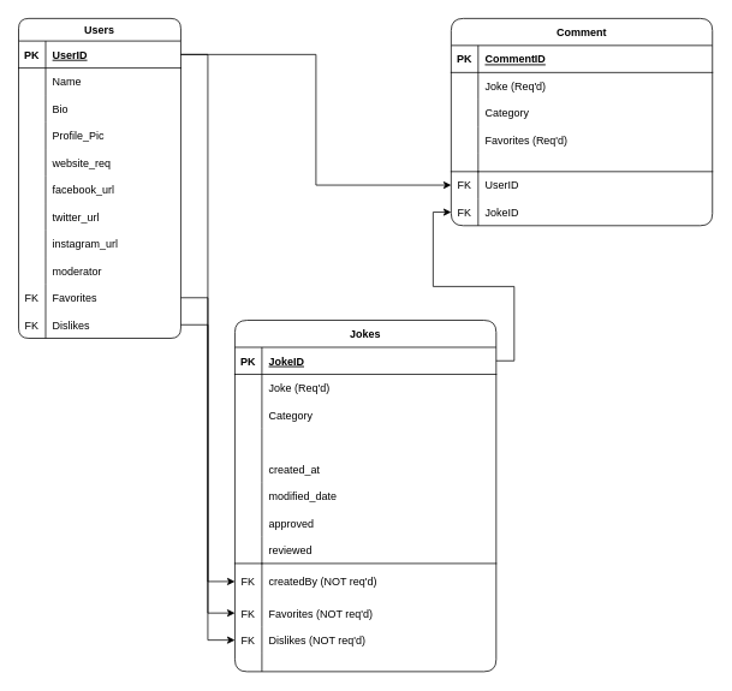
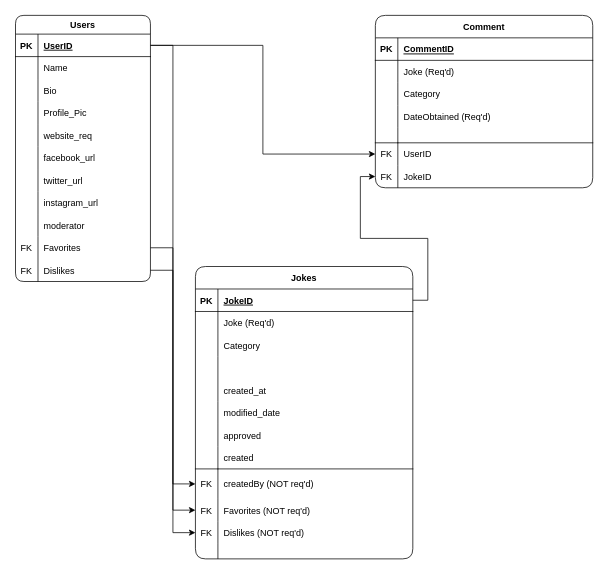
  <mxCell id="0" />
  <mxCell id="1" parent="0" />
  <mxCell id="2" value="Users" style="shape=table;startSize=25;container=1;collapsible=1;childLayout=tableLayout;fixedRows=1;rowLines=0;fontStyle=1;align=center;resizeLast=1;rounded=1;" parent="1" vertex="1"><mxGeometry x="20" y="20" width="180.0" height="355" as="geometry" /></mxCell>
  <mxCell id="3" value="" style="shape=partialRectangle;collapsible=0;dropTarget=0;pointerEvents=0;fillColor=none;top=0;left=0;bottom=1;right=0;points=[[0,0.5],[1,0.5]];portConstraint=eastwest;rounded=1;" parent="2" vertex="1"><mxGeometry y="25" width="180.0" height="30" as="geometry" /></mxCell>
  <mxCell id="4" value="PK" style="shape=partialRectangle;connectable=0;fillColor=none;top=0;left=0;bottom=0;right=0;fontStyle=1;overflow=hidden;rounded=1;" parent="3" vertex="1"><mxGeometry width="30" height="30" as="geometry" /></mxCell>
  <mxCell id="5" value="UserID" style="shape=partialRectangle;connectable=0;fillColor=none;top=0;left=0;bottom=0;right=0;align=left;spacingLeft=6;fontStyle=5;overflow=hidden;rounded=1;" parent="3" vertex="1"><mxGeometry x="30" width="150.0" height="30" as="geometry" /></mxCell>
  <mxCell id="6" value="" style="shape=partialRectangle;collapsible=0;dropTarget=0;pointerEvents=0;fillColor=none;top=0;left=0;bottom=0;right=0;points=[[0,0.5],[1,0.5]];portConstraint=eastwest;rounded=1;" parent="2" vertex="1"><mxGeometry y="55" width="180.0" height="30" as="geometry" /></mxCell>
  <mxCell id="7" value="" style="shape=partialRectangle;connectable=0;fillColor=none;top=0;left=0;bottom=0;right=0;editable=1;overflow=hidden;rounded=1;" parent="6" vertex="1"><mxGeometry width="30" height="30" as="geometry" /></mxCell>
  <mxCell id="8" value="Name" style="shape=partialRectangle;connectable=0;fillColor=none;top=0;left=0;bottom=0;right=0;align=left;spacingLeft=6;overflow=hidden;rounded=1;" parent="6" vertex="1"><mxGeometry x="30" width="150.0" height="30" as="geometry" /></mxCell>
  <mxCell id="9" value="" style="shape=partialRectangle;collapsible=0;dropTarget=0;pointerEvents=0;fillColor=none;top=0;left=0;bottom=0;right=0;points=[[0,0.5],[1,0.5]];portConstraint=eastwest;rounded=1;" parent="2" vertex="1"><mxGeometry y="85" width="180.0" height="30" as="geometry" /></mxCell>
  <mxCell id="10" value="" style="shape=partialRectangle;connectable=0;fillColor=none;top=0;left=0;bottom=0;right=0;editable=1;overflow=hidden;rounded=1;" parent="9" vertex="1"><mxGeometry width="30" height="30" as="geometry" /></mxCell>
  <mxCell id="11" value="Bio" style="shape=partialRectangle;connectable=0;fillColor=none;top=0;left=0;bottom=0;right=0;align=left;spacingLeft=6;overflow=hidden;rounded=1;" parent="9" vertex="1"><mxGeometry x="30" width="150.0" height="30" as="geometry" /></mxCell>
  <mxCell id="12" value="" style="shape=partialRectangle;collapsible=0;dropTarget=0;pointerEvents=0;fillColor=none;top=0;left=0;bottom=0;right=0;points=[[0,0.5],[1,0.5]];portConstraint=eastwest;rounded=1;" vertex="1" parent="2"><mxGeometry y="115" width="180.0" height="30" as="geometry" /></mxCell>
  <mxCell id="13" value="" style="shape=partialRectangle;connectable=0;fillColor=none;top=0;left=0;bottom=0;right=0;editable=1;overflow=hidden;rounded=1;" vertex="1" parent="12"><mxGeometry width="30" height="30" as="geometry" /></mxCell>
  <mxCell id="14" value="Profile_Pic" style="shape=partialRectangle;connectable=0;fillColor=none;top=0;left=0;bottom=0;right=0;align=left;spacingLeft=6;overflow=hidden;rounded=1;" vertex="1" parent="12"><mxGeometry x="30" width="150.0" height="30" as="geometry" /></mxCell>
  <mxCell id="15" value="" style="shape=partialRectangle;collapsible=0;dropTarget=0;pointerEvents=0;fillColor=none;top=0;left=0;bottom=0;right=0;points=[[0,0.5],[1,0.5]];portConstraint=eastwest;rounded=1;" vertex="1" parent="2"><mxGeometry y="145" width="180.0" height="30" as="geometry" /></mxCell>
  <mxCell id="16" value="" style="shape=partialRectangle;connectable=0;fillColor=none;top=0;left=0;bottom=0;right=0;editable=1;overflow=hidden;rounded=1;" vertex="1" parent="15"><mxGeometry width="30" height="30" as="geometry" /></mxCell>
  <mxCell id="17" value="website_req" style="shape=partialRectangle;connectable=0;fillColor=none;top=0;left=0;bottom=0;right=0;align=left;spacingLeft=6;overflow=hidden;rounded=1;" vertex="1" parent="15"><mxGeometry x="30" width="150.0" height="30" as="geometry" /></mxCell>
  <mxCell id="18" value="" style="shape=partialRectangle;collapsible=0;dropTarget=0;pointerEvents=0;fillColor=none;top=0;left=0;bottom=0;right=0;points=[[0,0.5],[1,0.5]];portConstraint=eastwest;rounded=1;" vertex="1" parent="2"><mxGeometry y="175" width="180.0" height="30" as="geometry" /></mxCell>
  <mxCell id="19" value="" style="shape=partialRectangle;connectable=0;fillColor=none;top=0;left=0;bottom=0;right=0;editable=1;overflow=hidden;rounded=1;" vertex="1" parent="18"><mxGeometry width="30" height="30" as="geometry" /></mxCell>
  <mxCell id="20" value="facebook_url" style="shape=partialRectangle;connectable=0;fillColor=none;top=0;left=0;bottom=0;right=0;align=left;spacingLeft=6;overflow=hidden;rounded=1;" vertex="1" parent="18"><mxGeometry x="30" width="150.0" height="30" as="geometry" /></mxCell>
  <mxCell id="21" value="" style="shape=partialRectangle;collapsible=0;dropTarget=0;pointerEvents=0;fillColor=none;top=0;left=0;bottom=0;right=0;points=[[0,0.5],[1,0.5]];portConstraint=eastwest;rounded=1;" vertex="1" parent="2"><mxGeometry y="205" width="180.0" height="30" as="geometry" /></mxCell>
  <mxCell id="22" value="" style="shape=partialRectangle;connectable=0;fillColor=none;top=0;left=0;bottom=0;right=0;editable=1;overflow=hidden;rounded=1;" vertex="1" parent="21"><mxGeometry width="30" height="30" as="geometry" /></mxCell>
  <mxCell id="23" value="twitter_url" style="shape=partialRectangle;connectable=0;fillColor=none;top=0;left=0;bottom=0;right=0;align=left;spacingLeft=6;overflow=hidden;rounded=1;" vertex="1" parent="21"><mxGeometry x="30" width="150.0" height="30" as="geometry" /></mxCell>
  <mxCell id="24" value="" style="shape=partialRectangle;collapsible=0;dropTarget=0;pointerEvents=0;fillColor=none;top=0;left=0;bottom=0;right=0;points=[[0,0.5],[1,0.5]];portConstraint=eastwest;rounded=1;" vertex="1" parent="2"><mxGeometry y="235" width="180.0" height="30" as="geometry" /></mxCell>
  <mxCell id="25" value="" style="shape=partialRectangle;connectable=0;fillColor=none;top=0;left=0;bottom=0;right=0;editable=1;overflow=hidden;rounded=1;" vertex="1" parent="24"><mxGeometry width="30" height="30" as="geometry" /></mxCell>
  <mxCell id="26" value="instagram_url" style="shape=partialRectangle;connectable=0;fillColor=none;top=0;left=0;bottom=0;right=0;align=left;spacingLeft=6;overflow=hidden;rounded=1;" vertex="1" parent="24"><mxGeometry x="30" width="150.0" height="30" as="geometry" /></mxCell>
  <mxCell id="27" value="" style="shape=partialRectangle;collapsible=0;dropTarget=0;pointerEvents=0;fillColor=none;top=0;left=0;bottom=0;right=0;points=[[0,0.5],[1,0.5]];portConstraint=eastwest;rounded=1;" vertex="1" parent="2"><mxGeometry y="265" width="180.0" height="30" as="geometry" /></mxCell>
  <mxCell id="28" value="" style="shape=partialRectangle;connectable=0;fillColor=none;top=0;left=0;bottom=0;right=0;editable=1;overflow=hidden;rounded=1;" vertex="1" parent="27"><mxGeometry width="30" height="30" as="geometry" /></mxCell>
  <mxCell id="29" value="moderator" style="shape=partialRectangle;connectable=0;fillColor=none;top=0;left=0;bottom=0;right=0;align=left;spacingLeft=6;overflow=hidden;rounded=1;" vertex="1" parent="27"><mxGeometry x="30" width="150.0" height="30" as="geometry" /></mxCell>
  <mxCell id="30" value="" style="shape=partialRectangle;collapsible=0;dropTarget=0;pointerEvents=0;fillColor=none;top=0;left=0;bottom=0;right=0;points=[[0,0.5],[1,0.5]];portConstraint=eastwest;rounded=1;" vertex="1" parent="2"><mxGeometry y="295" width="180.0" height="30" as="geometry" /></mxCell>
  <mxCell id="31" value="FK" style="shape=partialRectangle;connectable=0;fillColor=none;top=0;left=0;bottom=0;right=0;editable=1;overflow=hidden;rounded=1;" vertex="1" parent="30"><mxGeometry width="30" height="30" as="geometry" /></mxCell>
  <mxCell id="32" value="Favorites" style="shape=partialRectangle;connectable=0;fillColor=none;top=0;left=0;bottom=0;right=0;align=left;spacingLeft=6;overflow=hidden;rounded=1;" vertex="1" parent="30"><mxGeometry x="30" width="150.0" height="30" as="geometry" /></mxCell>
  <mxCell id="33" value="" style="shape=partialRectangle;collapsible=0;dropTarget=0;pointerEvents=0;fillColor=none;top=0;left=0;bottom=0;right=0;points=[[0,0.5],[1,0.5]];portConstraint=eastwest;rounded=1;" vertex="1" parent="2"><mxGeometry y="325" width="180.0" height="30" as="geometry" /></mxCell>
  <mxCell id="34" value="FK" style="shape=partialRectangle;connectable=0;fillColor=none;top=0;left=0;bottom=0;right=0;editable=1;overflow=hidden;rounded=1;" vertex="1" parent="33"><mxGeometry width="30" height="30" as="geometry" /></mxCell>
  <mxCell id="35" value="Dislikes" style="shape=partialRectangle;connectable=0;fillColor=none;top=0;left=0;bottom=0;right=0;align=left;spacingLeft=6;overflow=hidden;rounded=1;" vertex="1" parent="33"><mxGeometry x="30" width="150.0" height="30" as="geometry" /></mxCell>
  <mxCell id="36" value="Jokes" style="shape=table;startSize=30;container=1;collapsible=1;childLayout=tableLayout;fixedRows=1;rowLines=0;fontStyle=1;align=center;resizeLast=1;rounded=1;" parent="1" vertex="1"><mxGeometry x="260" y="355" width="290" height="390" as="geometry" /></mxCell>
  <mxCell id="37" value="" style="shape=partialRectangle;collapsible=0;dropTarget=0;pointerEvents=0;fillColor=none;top=0;left=0;bottom=1;right=0;points=[[0,0.5],[1,0.5]];portConstraint=eastwest;rounded=1;" parent="36" vertex="1"><mxGeometry y="30" width="290" height="30" as="geometry" /></mxCell>
  <mxCell id="38" value="PK" style="shape=partialRectangle;connectable=0;fillColor=none;top=0;left=0;bottom=0;right=0;fontStyle=1;overflow=hidden;rounded=1;" parent="37" vertex="1"><mxGeometry width="30" height="30" as="geometry" /></mxCell>
  <mxCell id="39" value="JokeID" style="shape=partialRectangle;connectable=0;fillColor=none;top=0;left=0;bottom=0;right=0;align=left;spacingLeft=6;fontStyle=5;overflow=hidden;rounded=1;" parent="37" vertex="1"><mxGeometry x="30" width="260" height="30" as="geometry" /></mxCell>
  <mxCell id="40" value="" style="shape=partialRectangle;collapsible=0;dropTarget=0;pointerEvents=0;fillColor=none;top=0;left=0;bottom=0;right=0;points=[[0,0.5],[1,0.5]];portConstraint=eastwest;rounded=1;" parent="36" vertex="1"><mxGeometry y="60" width="290" height="30" as="geometry" /></mxCell>
  <mxCell id="41" value="" style="shape=partialRectangle;connectable=0;fillColor=none;top=0;left=0;bottom=0;right=0;editable=1;overflow=hidden;rounded=1;" parent="40" vertex="1"><mxGeometry width="30" height="30" as="geometry" /></mxCell>
  <mxCell id="42" value="Joke (Req'd)" style="shape=partialRectangle;connectable=0;fillColor=none;top=0;left=0;bottom=0;right=0;align=left;spacingLeft=6;overflow=hidden;rounded=1;" parent="40" vertex="1"><mxGeometry x="30" width="260" height="30" as="geometry" /></mxCell>
  <mxCell id="43" value="" style="shape=partialRectangle;collapsible=0;dropTarget=0;pointerEvents=0;fillColor=none;top=0;left=0;bottom=0;right=0;points=[[0,0.5],[1,0.5]];portConstraint=eastwest;rounded=1;" parent="36" vertex="1"><mxGeometry y="90" width="290" height="30" as="geometry" /></mxCell>
  <mxCell id="44" value="" style="shape=partialRectangle;connectable=0;fillColor=none;top=0;left=0;bottom=0;right=0;editable=1;overflow=hidden;rounded=1;" parent="43" vertex="1"><mxGeometry width="30" height="30" as="geometry" /></mxCell>
  <mxCell id="45" value="Category" style="shape=partialRectangle;connectable=0;fillColor=none;top=0;left=0;bottom=0;right=0;align=left;spacingLeft=6;overflow=hidden;rounded=1;" parent="43" vertex="1"><mxGeometry x="30" width="260" height="30" as="geometry" /></mxCell>
  <mxCell id="46" value="" style="shape=partialRectangle;collapsible=0;dropTarget=0;pointerEvents=0;fillColor=none;top=0;left=0;bottom=0;right=0;points=[[0,0.5],[1,0.5]];portConstraint=eastwest;rounded=1;" parent="36" vertex="1"><mxGeometry y="120" width="290" height="30" as="geometry" /></mxCell>
  <mxCell id="47" value="" style="shape=partialRectangle;connectable=0;fillColor=none;top=0;left=0;bottom=0;right=0;editable=1;overflow=hidden;rounded=1;" parent="46" vertex="1"><mxGeometry width="30" height="30" as="geometry" /></mxCell>
  <mxCell id="48" value="" style="shape=partialRectangle;collapsible=0;dropTarget=0;pointerEvents=0;fillColor=none;top=0;left=0;bottom=0;right=0;points=[[0,0.5],[1,0.5]];portConstraint=eastwest;rounded=1;" parent="36" vertex="1"><mxGeometry y="150" width="290" height="30" as="geometry" /></mxCell>
  <mxCell id="49" value="" style="shape=partialRectangle;connectable=0;fillColor=none;top=0;left=0;bottom=0;right=0;editable=1;overflow=hidden;rounded=1;" parent="48" vertex="1"><mxGeometry width="30" height="30" as="geometry" /></mxCell>
  <mxCell id="50" value="created_at" style="shape=partialRectangle;connectable=0;fillColor=none;top=0;left=0;bottom=0;right=0;align=left;spacingLeft=6;overflow=hidden;rounded=1;" parent="48" vertex="1"><mxGeometry x="30" width="260" height="30" as="geometry" /></mxCell>
  <mxCell id="51" value="" style="shape=partialRectangle;collapsible=0;dropTarget=0;pointerEvents=0;fillColor=none;top=0;left=0;bottom=0;right=0;points=[[0,0.5],[1,0.5]];portConstraint=eastwest;rounded=1;" vertex="1" parent="36"><mxGeometry y="180" width="290" height="30" as="geometry" /></mxCell>
  <mxCell id="52" value="" style="shape=partialRectangle;connectable=0;fillColor=none;top=0;left=0;bottom=0;right=0;editable=1;overflow=hidden;rounded=1;" vertex="1" parent="51"><mxGeometry width="30" height="30" as="geometry" /></mxCell>
  <mxCell id="53" value="modified_date" style="shape=partialRectangle;connectable=0;fillColor=none;top=0;left=0;bottom=0;right=0;align=left;spacingLeft=6;overflow=hidden;rounded=1;" vertex="1" parent="51"><mxGeometry x="30" width="260" height="30" as="geometry" /></mxCell>
  <mxCell id="54" value="" style="shape=partialRectangle;collapsible=0;dropTarget=0;pointerEvents=0;fillColor=none;top=0;left=0;bottom=0;right=0;points=[[0,0.5],[1,0.5]];portConstraint=eastwest;rounded=1;" vertex="1" parent="36"><mxGeometry y="210" width="290" height="30" as="geometry" /></mxCell>
  <mxCell id="55" value="" style="shape=partialRectangle;connectable=0;fillColor=none;top=0;left=0;bottom=0;right=0;editable=1;overflow=hidden;rounded=1;" vertex="1" parent="54"><mxGeometry width="30" height="30" as="geometry" /></mxCell>
  <mxCell id="56" value="approved" style="shape=partialRectangle;connectable=0;fillColor=none;top=0;left=0;bottom=0;right=0;align=left;spacingLeft=6;overflow=hidden;rounded=1;" vertex="1" parent="54"><mxGeometry x="30" width="260" height="30" as="geometry" /></mxCell>
  <mxCell id="57" value="" style="shape=partialRectangle;collapsible=0;dropTarget=0;pointerEvents=0;fillColor=none;top=0;left=0;bottom=0;right=0;points=[[0,0.5],[1,0.5]];portConstraint=eastwest;rounded=1;" vertex="1" parent="36"><mxGeometry y="240" width="290" height="30" as="geometry" /></mxCell>
  <mxCell id="58" value="" style="shape=partialRectangle;connectable=0;fillColor=none;top=0;left=0;bottom=0;right=0;editable=1;overflow=hidden;rounded=1;" vertex="1" parent="57"><mxGeometry width="30" height="30" as="geometry" /></mxCell>
- <mxCell id="59" value="reviewed" style="shape=partialRectangle;connectable=0;fillColor=none;top=0;left=0;bottom=0;right=0;align=left;spacingLeft=6;overflow=hidden;rounded=1;" vertex="1" parent="57"><mxGeometry x="30" width="260" height="30" as="geometry" /></mxCell>
+ <mxCell id="59" value="created" style="shape=partialRectangle;connectable=0;fillColor=none;top=0;left=0;bottom=0;right=0;align=left;spacingLeft=6;overflow=hidden;rounded=1;" vertex="1" parent="57"><mxGeometry x="30" width="260" height="30" as="geometry" /></mxCell>
  <mxCell id="60" value="" style="shape=partialRectangle;collapsible=0;dropTarget=0;pointerEvents=0;fillColor=none;top=0;left=0;bottom=0;right=0;points=[[0,0.5],[1,0.5]];portConstraint=eastwest;rounded=1;" parent="36" vertex="1"><mxGeometry y="270" width="290" height="40" as="geometry" /></mxCell>
  <mxCell id="61" value="FK" style="shape=partialRectangle;connectable=0;fillColor=none;top=1;left=0;bottom=0;right=0;editable=1;overflow=hidden;rounded=1;" parent="60" vertex="1"><mxGeometry width="30" height="40" as="geometry" /></mxCell>
  <mxCell id="62" value="createdBy (NOT req'd)" style="shape=partialRectangle;connectable=0;fillColor=none;top=1;left=0;bottom=0;right=0;align=left;spacingLeft=6;overflow=hidden;rounded=1;" parent="60" vertex="1"><mxGeometry x="30" width="260" height="40" as="geometry" /></mxCell>
  <mxCell id="63" value="" style="shape=partialRectangle;collapsible=0;dropTarget=0;pointerEvents=0;fillColor=none;top=0;left=0;bottom=0;right=0;points=[[0,0.5],[1,0.5]];portConstraint=eastwest;rounded=1;" vertex="1" parent="36"><mxGeometry y="310" width="290" height="30" as="geometry" /></mxCell>
  <mxCell id="64" value="FK" style="shape=partialRectangle;connectable=0;fillColor=none;top=0;left=0;bottom=0;right=0;editable=1;overflow=hidden;rounded=1;" vertex="1" parent="63"><mxGeometry width="30" height="30" as="geometry" /></mxCell>
  <mxCell id="65" value="Favorites (NOT req'd)" style="shape=partialRectangle;connectable=0;fillColor=none;top=0;left=0;bottom=0;right=0;align=left;spacingLeft=6;overflow=hidden;rounded=1;" vertex="1" parent="63"><mxGeometry x="30" width="260" height="30" as="geometry" /></mxCell>
  <mxCell id="66" value="" style="shape=partialRectangle;collapsible=0;dropTarget=0;pointerEvents=0;fillColor=none;top=0;left=0;bottom=0;right=0;points=[[0,0.5],[1,0.5]];portConstraint=eastwest;rounded=1;" vertex="1" parent="36"><mxGeometry y="340" width="290" height="30" as="geometry" /></mxCell>
  <mxCell id="67" value="FK" style="shape=partialRectangle;connectable=0;fillColor=none;top=0;left=0;bottom=0;right=0;editable=1;overflow=hidden;rounded=1;" vertex="1" parent="66"><mxGeometry width="30" height="30" as="geometry" /></mxCell>
  <mxCell id="68" value="Dislikes (NOT req'd)" style="shape=partialRectangle;connectable=0;fillColor=none;top=0;left=0;bottom=0;right=0;align=left;spacingLeft=6;overflow=hidden;rounded=1;" vertex="1" parent="66"><mxGeometry x="30" width="260" height="30" as="geometry" /></mxCell>
  <mxCell id="69" value="" style="shape=partialRectangle;collapsible=0;dropTarget=0;pointerEvents=0;fillColor=none;top=0;left=0;bottom=0;right=0;points=[[0,0.5],[1,0.5]];portConstraint=eastwest;rounded=1;" parent="36" vertex="1"><mxGeometry y="370" width="290" height="20" as="geometry" /></mxCell>
  <mxCell id="70" value="" style="shape=partialRectangle;connectable=0;fillColor=none;top=0;left=0;bottom=0;right=0;editable=1;overflow=hidden;rounded=1;" parent="69" vertex="1"><mxGeometry width="30" height="20" as="geometry" /></mxCell>
  <mxCell id="71" value="" style="shape=partialRectangle;connectable=0;fillColor=none;top=0;left=0;bottom=0;right=0;align=left;spacingLeft=6;overflow=hidden;rounded=1;" parent="69" vertex="1"><mxGeometry x="30" width="260" height="20" as="geometry" /></mxCell>
  <mxCell id="72" style="edgeStyle=orthogonalEdgeStyle;rounded=0;orthogonalLoop=1;jettySize=auto;html=1;exitX=1;exitY=0.5;exitDx=0;exitDy=0;entryX=0;entryY=0.5;entryDx=0;entryDy=0;" edge="1" parent="1" source="3" target="60"><mxGeometry relative="1" as="geometry" /></mxCell>
  <mxCell id="73" value="Comment" style="shape=table;startSize=30;container=1;collapsible=1;childLayout=tableLayout;fixedRows=1;rowLines=0;fontStyle=1;align=center;resizeLast=1;rounded=1;" vertex="1" parent="1"><mxGeometry x="500" y="20" width="290" height="230.0" as="geometry" /></mxCell>
  <mxCell id="74" value="" style="shape=partialRectangle;collapsible=0;dropTarget=0;pointerEvents=0;fillColor=none;top=0;left=0;bottom=1;right=0;points=[[0,0.5],[1,0.5]];portConstraint=eastwest;rounded=1;" vertex="1" parent="73"><mxGeometry y="30" width="290" height="30" as="geometry" /></mxCell>
  <mxCell id="75" value="PK" style="shape=partialRectangle;connectable=0;fillColor=none;top=0;left=0;bottom=0;right=0;fontStyle=1;overflow=hidden;rounded=1;" vertex="1" parent="74"><mxGeometry width="30" height="30" as="geometry" /></mxCell>
  <mxCell id="76" value="CommentID" style="shape=partialRectangle;connectable=0;fillColor=none;top=0;left=0;bottom=0;right=0;align=left;spacingLeft=6;fontStyle=5;overflow=hidden;rounded=1;" vertex="1" parent="74"><mxGeometry x="30" width="260" height="30" as="geometry" /></mxCell>
  <mxCell id="77" value="" style="shape=partialRectangle;collapsible=0;dropTarget=0;pointerEvents=0;fillColor=none;top=0;left=0;bottom=0;right=0;points=[[0,0.5],[1,0.5]];portConstraint=eastwest;rounded=1;" vertex="1" parent="73"><mxGeometry y="60" width="290" height="30" as="geometry" /></mxCell>
  <mxCell id="78" value="" style="shape=partialRectangle;connectable=0;fillColor=none;top=0;left=0;bottom=0;right=0;editable=1;overflow=hidden;rounded=1;" vertex="1" parent="77"><mxGeometry width="30" height="30" as="geometry" /></mxCell>
  <mxCell id="79" value="Joke (Req'd)" style="shape=partialRectangle;connectable=0;fillColor=none;top=0;left=0;bottom=0;right=0;align=left;spacingLeft=6;overflow=hidden;rounded=1;" vertex="1" parent="77"><mxGeometry x="30" width="260" height="30" as="geometry" /></mxCell>
  <mxCell id="80" value="" style="shape=partialRectangle;collapsible=0;dropTarget=0;pointerEvents=0;fillColor=none;top=0;left=0;bottom=0;right=0;points=[[0,0.5],[1,0.5]];portConstraint=eastwest;rounded=1;" vertex="1" parent="73"><mxGeometry y="90" width="290" height="30" as="geometry" /></mxCell>
  <mxCell id="81" value="" style="shape=partialRectangle;connectable=0;fillColor=none;top=0;left=0;bottom=0;right=0;editable=1;overflow=hidden;rounded=1;" vertex="1" parent="80"><mxGeometry width="30" height="30" as="geometry" /></mxCell>
  <mxCell id="82" value="Category" style="shape=partialRectangle;connectable=0;fillColor=none;top=0;left=0;bottom=0;right=0;align=left;spacingLeft=6;overflow=hidden;rounded=1;" vertex="1" parent="80"><mxGeometry x="30" width="260" height="30" as="geometry" /></mxCell>
  <mxCell id="83" value="" style="shape=partialRectangle;collapsible=0;dropTarget=0;pointerEvents=0;fillColor=none;top=0;left=0;bottom=0;right=0;points=[[0,0.5],[1,0.5]];portConstraint=eastwest;rounded=1;" vertex="1" parent="73"><mxGeometry y="120" width="290" height="30" as="geometry" /></mxCell>
  <mxCell id="84" value="" style="shape=partialRectangle;connectable=0;fillColor=none;top=0;left=0;bottom=0;right=0;editable=1;overflow=hidden;rounded=1;" vertex="1" parent="83"><mxGeometry width="30" height="30" as="geometry" /></mxCell>
- <mxCell id="85" value="Favorites (Req'd)" style="shape=partialRectangle;connectable=0;fillColor=none;top=0;left=0;bottom=0;right=0;align=left;spacingLeft=6;overflow=hidden;rounded=1;" vertex="1" parent="83"><mxGeometry x="30" width="260" height="30" as="geometry" /></mxCell>
+ <mxCell id="85" value="DateObtained (Req'd)" style="shape=partialRectangle;connectable=0;fillColor=none;top=0;left=0;bottom=0;right=0;align=left;spacingLeft=6;overflow=hidden;rounded=1;" vertex="1" parent="83"><mxGeometry x="30" width="260" height="30" as="geometry" /></mxCell>
  <mxCell id="86" value="" style="shape=partialRectangle;collapsible=0;dropTarget=0;pointerEvents=0;fillColor=none;top=0;left=0;bottom=0;right=0;points=[[0,0.5],[1,0.5]];portConstraint=eastwest;rounded=1;" vertex="1" parent="73"><mxGeometry y="150" width="290" height="20" as="geometry" /></mxCell>
  <mxCell id="87" value="" style="shape=partialRectangle;connectable=0;fillColor=none;top=0;left=0;bottom=0;right=0;editable=1;overflow=hidden;rounded=1;" vertex="1" parent="86"><mxGeometry width="30" height="20" as="geometry" /></mxCell>
  <mxCell id="88" value="" style="shape=partialRectangle;connectable=0;fillColor=none;top=0;left=0;bottom=0;right=0;align=left;spacingLeft=6;overflow=hidden;rounded=1;" vertex="1" parent="86"><mxGeometry x="30" width="260" height="20" as="geometry" /></mxCell>
  <mxCell id="89" value="" style="shape=partialRectangle;collapsible=0;dropTarget=0;pointerEvents=0;fillColor=none;top=0;left=0;bottom=0;right=0;points=[[0,0.5],[1,0.5]];portConstraint=eastwest;rounded=1;" vertex="1" parent="73"><mxGeometry y="170" width="290" height="30" as="geometry" /></mxCell>
  <mxCell id="90" value="FK" style="shape=partialRectangle;connectable=0;fillColor=none;top=1;left=0;bottom=0;right=0;editable=1;overflow=hidden;rounded=1;" vertex="1" parent="89"><mxGeometry width="30" height="30" as="geometry" /></mxCell>
  <mxCell id="91" value="UserID" style="shape=partialRectangle;connectable=0;fillColor=none;top=1;left=0;bottom=0;right=0;align=left;spacingLeft=6;overflow=hidden;rounded=1;" vertex="1" parent="89"><mxGeometry x="30" width="260" height="30" as="geometry" /></mxCell>
  <mxCell id="92" value="" style="shape=partialRectangle;collapsible=0;dropTarget=0;pointerEvents=0;fillColor=none;top=0;left=0;bottom=0;right=0;points=[[0,0.5],[1,0.5]];portConstraint=eastwest;rounded=1;" vertex="1" parent="73"><mxGeometry y="200" width="290" height="30" as="geometry" /></mxCell>
  <mxCell id="93" value="FK" style="shape=partialRectangle;connectable=0;fillColor=none;top=0;left=0;bottom=0;right=0;editable=1;overflow=hidden;rounded=1;" vertex="1" parent="92"><mxGeometry width="30" height="30" as="geometry" /></mxCell>
  <mxCell id="94" value="JokeID" style="shape=partialRectangle;connectable=0;fillColor=none;top=0;left=0;bottom=0;right=0;align=left;spacingLeft=6;overflow=hidden;rounded=1;" vertex="1" parent="92"><mxGeometry x="30" width="260" height="30" as="geometry" /></mxCell>
  <mxCell id="95" style="edgeStyle=orthogonalEdgeStyle;rounded=0;orthogonalLoop=1;jettySize=auto;html=1;exitX=1;exitY=0.5;exitDx=0;exitDy=0;entryX=0;entryY=0.5;entryDx=0;entryDy=0;" edge="1" parent="1" source="37" target="92"><mxGeometry relative="1" as="geometry" /></mxCell>
  <mxCell id="96" style="edgeStyle=orthogonalEdgeStyle;rounded=0;orthogonalLoop=1;jettySize=auto;html=1;exitX=1;exitY=0.5;exitDx=0;exitDy=0;entryX=0;entryY=0.5;entryDx=0;entryDy=0;" edge="1" parent="1" source="3" target="89"><mxGeometry relative="1" as="geometry" /></mxCell>
  <mxCell id="97" style="edgeStyle=orthogonalEdgeStyle;rounded=0;orthogonalLoop=1;jettySize=auto;html=1;exitX=1;exitY=0.5;exitDx=0;exitDy=0;entryX=0;entryY=0.5;entryDx=0;entryDy=0;" edge="1" parent="1" source="30" target="63"><mxGeometry relative="1" as="geometry" /></mxCell>
  <mxCell id="98" style="edgeStyle=orthogonalEdgeStyle;rounded=0;orthogonalLoop=1;jettySize=auto;html=1;exitX=1;exitY=0.5;exitDx=0;exitDy=0;entryX=0;entryY=0.5;entryDx=0;entryDy=0;" edge="1" parent="1" source="33" target="66"><mxGeometry relative="1" as="geometry" /></mxCell>
